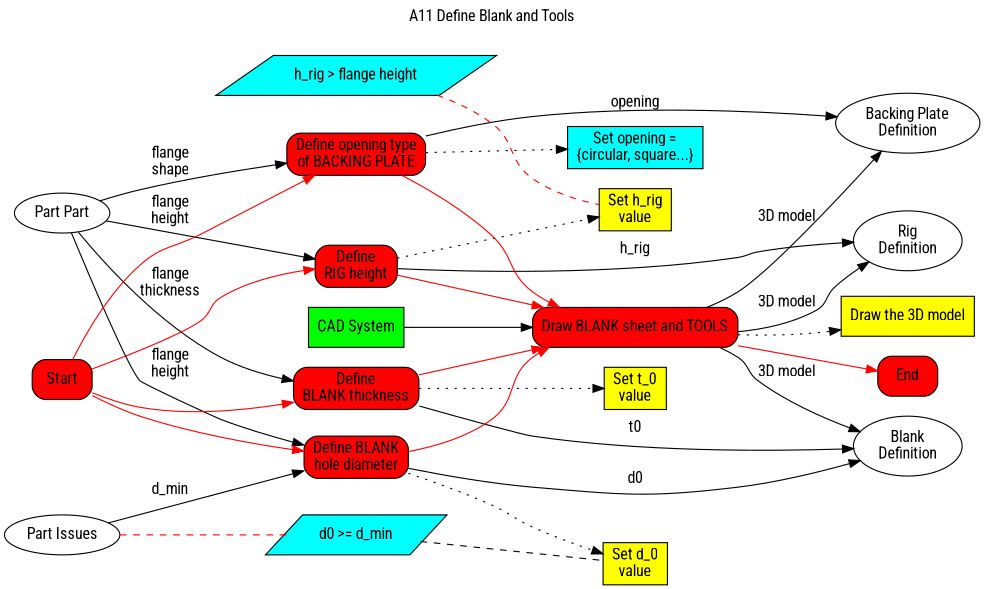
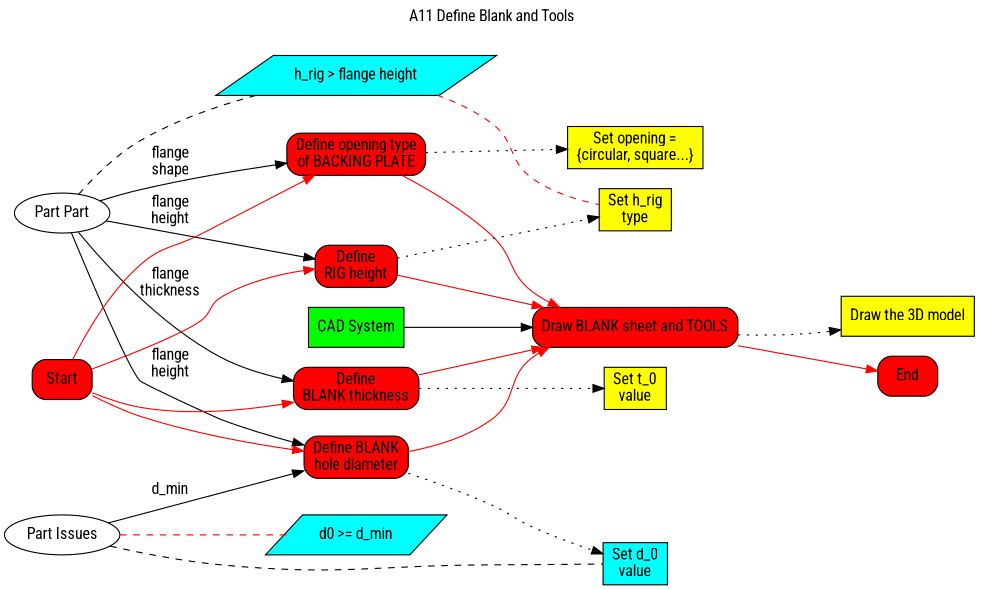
  digraph {
    fontname="Roboto Condensed"
    label="A11 Define Blank and Tools"
    labelloc=t
    rankdir=LR
    node [color=black fillcolor=red fontname="Roboto Condensed" shape=box style=filled]
    edge [color=black dir=forward fontcolor=black fontname="Roboto Condensed" style=solid]
    n1 [fillcolor=white label="Part Part" shape=ellipse]
    n2 [label="Define\nBLANK thickness" style="filled, rounded"]
    n3 [label="Define BLANK\nhole diameter" style="filled, rounded"]
    n4 [label="Define\nRIG height" style="filled, rounded"]
    n5 [label="Define opening type\nof BACKING PLATE" style="filled, rounded"]
    n6 [fillcolor=cyan label="h_rig > flange height" shape=parallelogram]
-   n7 [fillcolor=white label="Blank\nDefinition" shape=ellipse]
    n8 [label="Draw BLANK sheet and TOOLS" style="filled, rounded"]
    n9 [fillcolor=yellow label="Set t_0\nvalue"]
-   n10 [fillcolor=yellow label="Set d_0\nvalue"]
-   n11 [fillcolor=white label="Rig\nDefinition" shape=ellipse]
-   n12 [fillcolor=yellow label="Set h_rig\nvalue"]
-   n13 [fillcolor=white label="Backing Plate\nDefinition" shape=ellipse]
-   n14 [fillcolor=cyan label="Set opening =\n{circular, square...}"]
+   n10 [fillcolor=cyan label="Set d_0\nvalue"]
+   n12 [fillcolor=yellow label="Set h_rig\ntype"]
+   n14 [fillcolor=yellow label="Set opening =\n{circular, square...}"]
    n15 [fillcolor=white label="Part Issues" shape=ellipse]
    n16 [fillcolor=cyan label="d0 >= d_min" shape=parallelogram]
    n17 [fillcolor=green label="CAD System"]
    End [style="filled, rounded"]
    n19 [fillcolor=yellow label="Draw the 3D model"]
    Start [style="filled, rounded"]
    n1 -> n2 [label="flange\nthickness"]
    n1 -> n3 [label="flange\nheight"]
    n1 -> n4 [label="flange\nheight"]
    n1 -> n5 [label="flange\nshape"]
-   n2 -> n7 [label=t0]
+   n1 -> n6 [dir=none style=dashed]
    n2 -> n8 [color=red]
    n2 -> n9 [style=dotted]
-   n3 -> n7 [label=d0]
    n3 -> n8 [color=red]
    n3 -> n10 [style=dotted]
    n4 -> n8 [color=red]
-   n4 -> n11 [label=h_rig]
    n4 -> n12 [style=dotted]
    n5 -> n8 [color=red]
-   n5 -> n13 [label=opening]
    n5 -> n14 [style=dotted]
    n6 -> n12 [color=red dir=none style=dashed]
-   n8 -> n7 [label="3D model"]
-   n8 -> n11 [label="3D model"]
-   n8 -> n13 [label="3D model"]
    n8 -> End [color=red]
    n8 -> n19 [style=dotted]
    n15 -> n3 [label=d_min]
    n15 -> n16 [color=red dir=none style=dashed]
-   n16 -> n10 [dir=none style=dashed]
+   n15 -> n10 [dir=none style=dashed]
    n17 -> n8
    Start -> n2 [color=red]
    Start -> n3 [color=red]
    Start -> n4 [color=red]
    Start -> n5 [color=red]
  }
